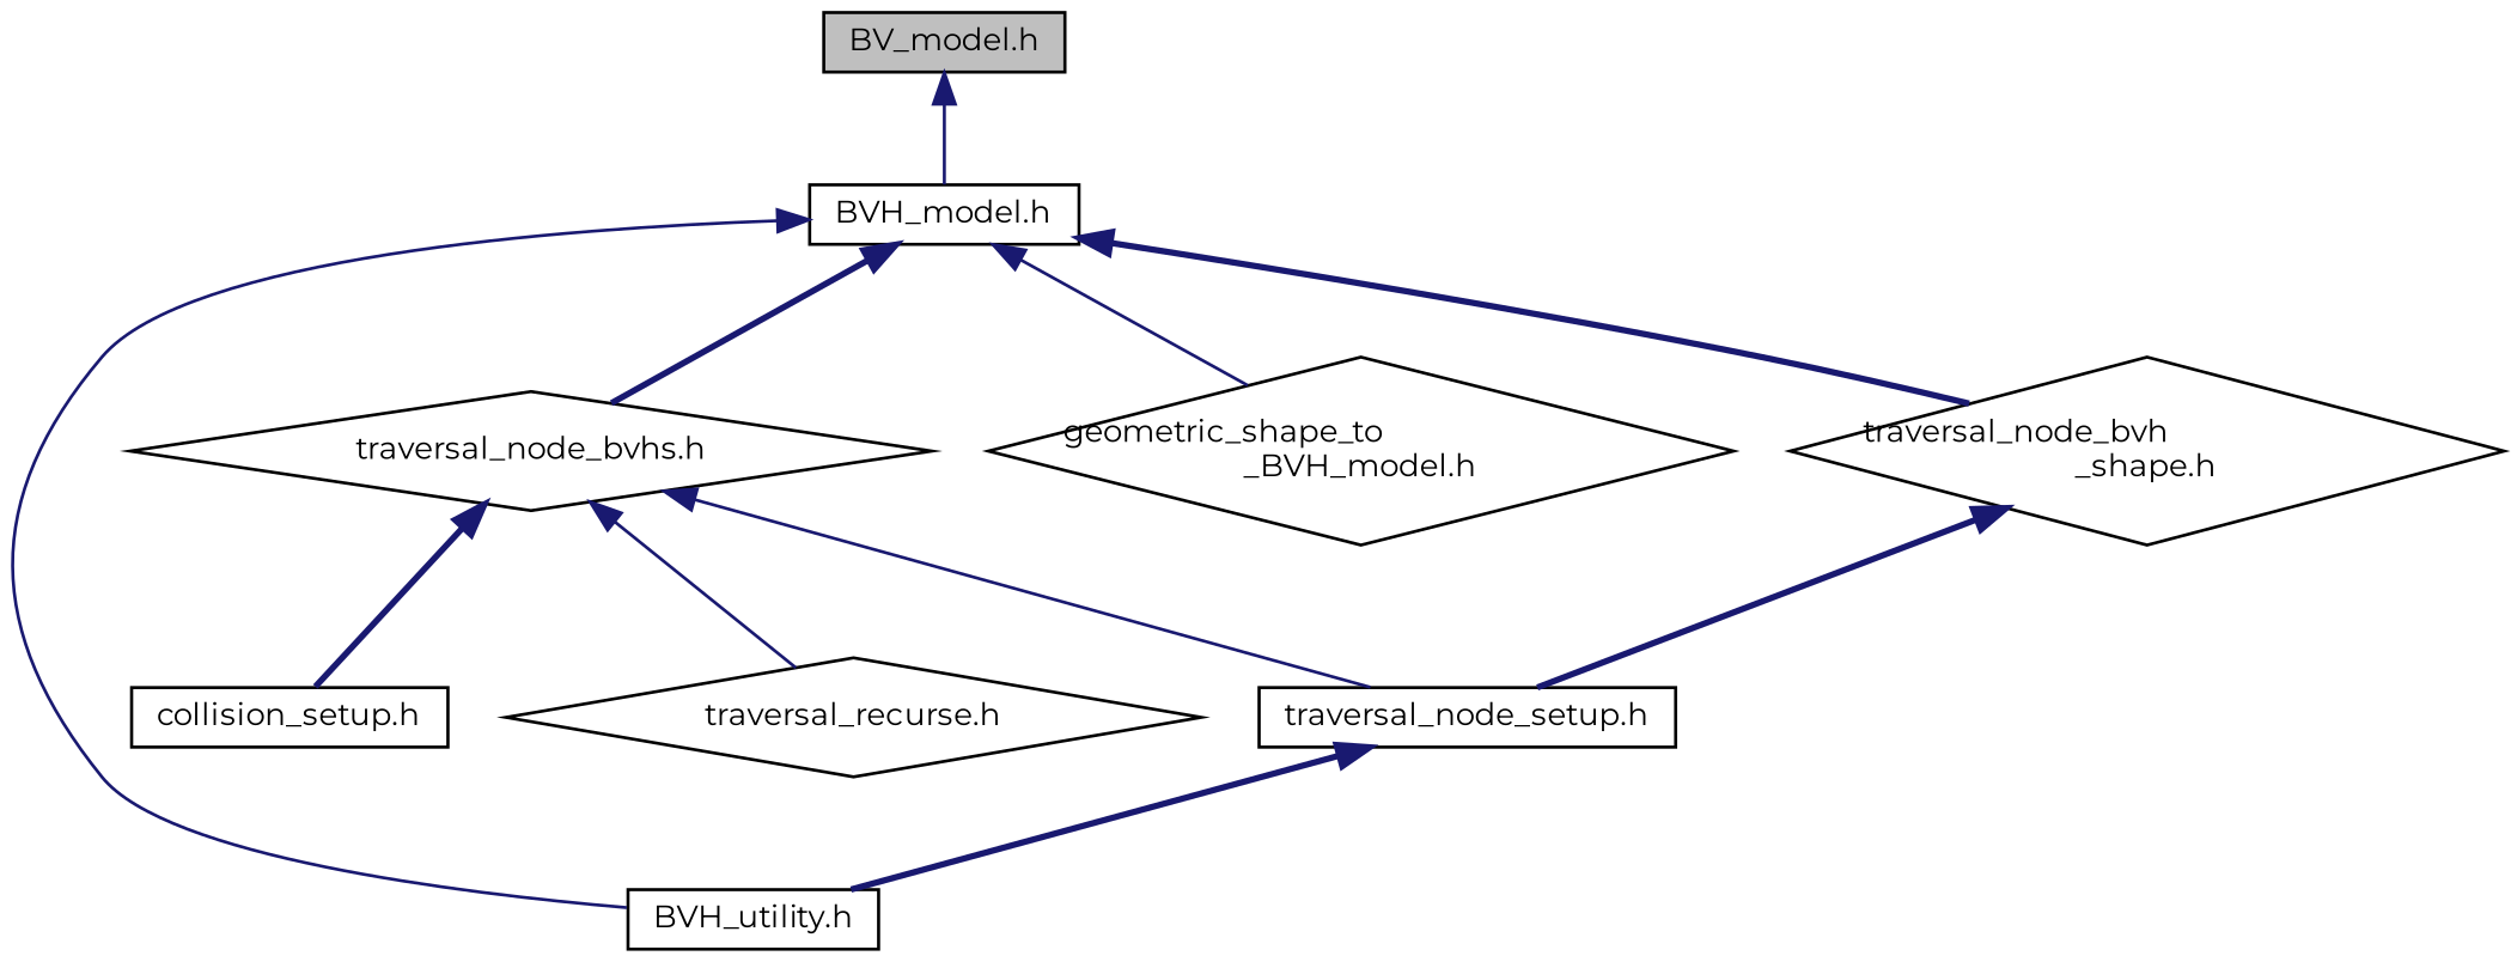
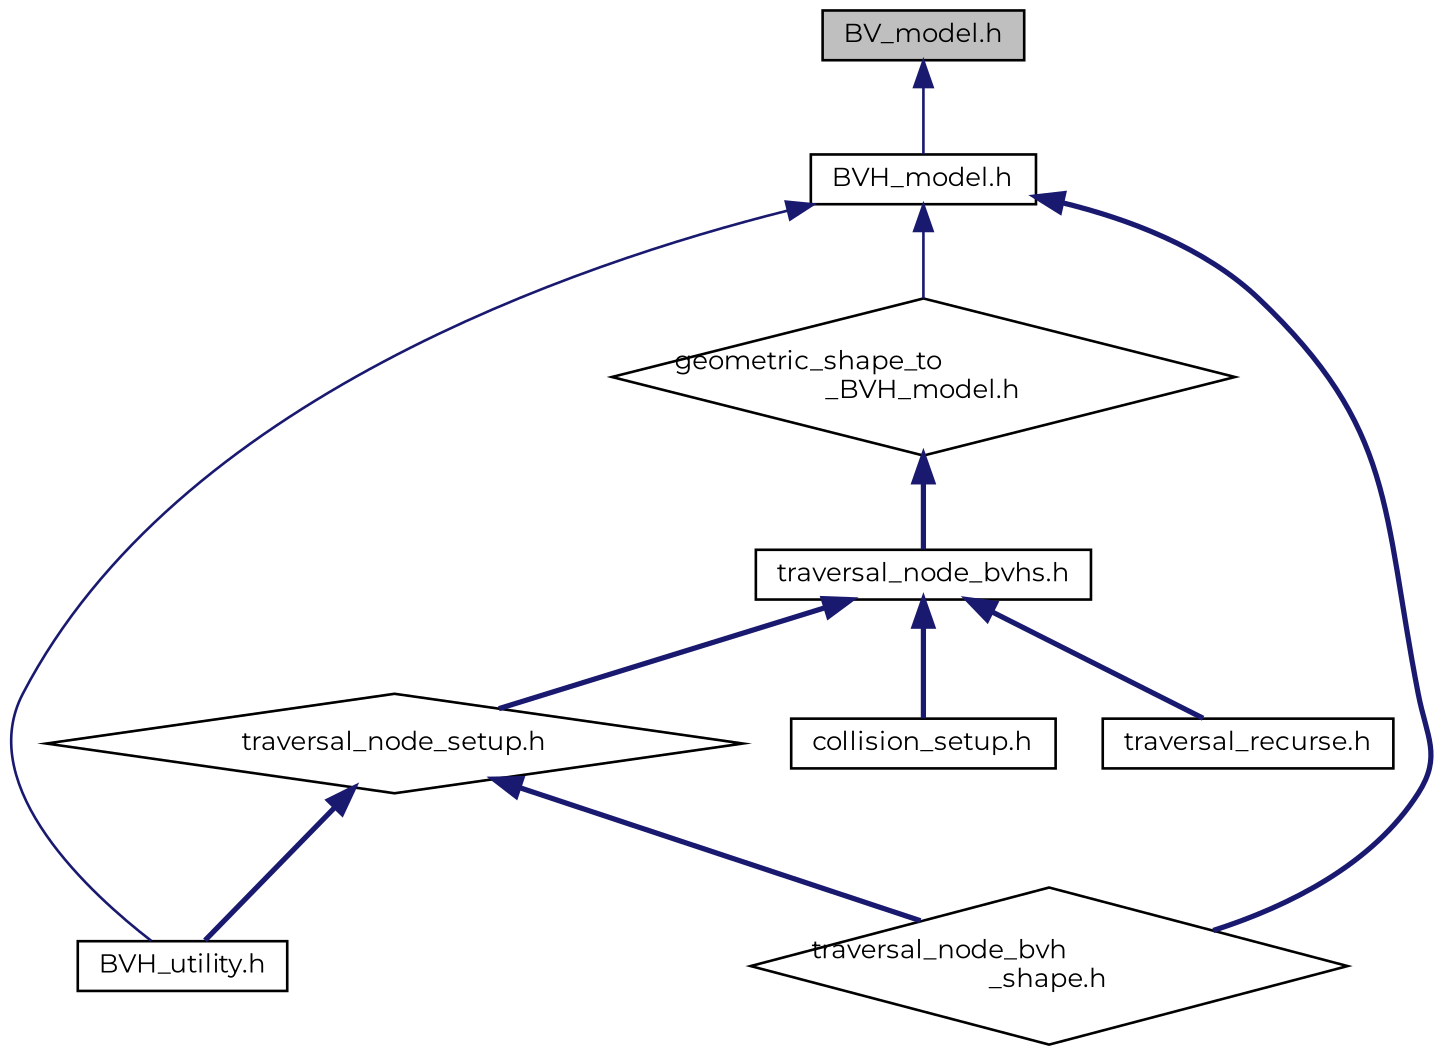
  digraph {
    fontname=Montserrat
    node [color=black fillcolor=white fontname=Montserrat fontsize=10 shape=box style=filled]
    edge [color=midnightblue dir=back fontname=Montserrat fontsize=10 labelfontname=FreeSans labelfontsize=10 style=bold]
    n1 [fillcolor=grey75 fontcolor=black height=0.2 label="BV_model.h" width=0.4]
    n2 [height=0.2 label="BVH_model.h" width=0.4]
    n3 [height=0.2 label="BVH_utility.h" width=0.4]
-   n4 [height=0.2 label="traversal_node_bvhs.h" shape=diamond width=0.4]
+   n4 [height=0.2 label="traversal_node_bvhs.h" width=0.4]
    n5 [height=0.2 label="geometric_shape_to\l_BVH_model.h" shape=diamond width=0.4]
    n6 [height=0.2 label="traversal_node_bvh\l_shape.h" shape=diamond width=0.4]
-   n7 [height=0.2 label="traversal_node_setup.h" width=0.4]
+   n7 [height=0.2 label="traversal_node_setup.h" shape=diamond width=0.4]
    n8 [height=0.2 label="collision_setup.h" width=0.4]
-   n9 [height=0.2 label="traversal_recurse.h" shape=diamond width=0.4]
+   n9 [height=0.2 label="traversal_recurse.h" width=0.4]
    n1 -> n2 [style=solid]
    n2 -> n3 [style=solid]
-   n2 -> n4
+   n5 -> n4
    n2 -> n5 [style=solid]
    n2 -> n6
-   n4 -> n7 [style=solid]
+   n4 -> n7
    n4 -> n8
-   n4 -> n9 [style=solid]
-   n6 -> n7
+   n4 -> n9
+   n7 -> n6
    n7 -> n3
  }
